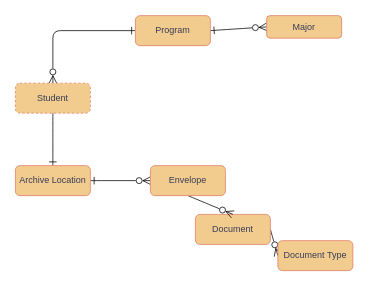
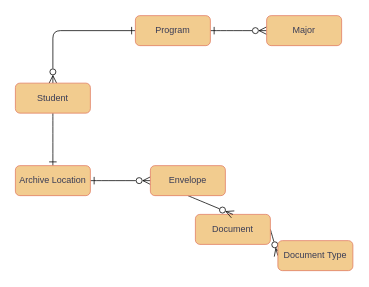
  <mxCell id="0" />
  <mxCell id="1" parent="0" />
  <mxCell id="2" style="edgeStyle=none;curved=0;rounded=1;orthogonalLoop=1;jettySize=auto;html=1;exitX=0.5;exitY=0;exitDx=0;exitDy=0;entryX=0;entryY=0.5;entryDx=0;entryDy=0;fontSize=12;startSize=8;endSize=8;endArrow=ERone;endFill=0;startArrow=ERzeroToMany;startFill=0;" edge="1" parent="1" source="4" target="6"><mxGeometry relative="1" as="geometry"><Array as="points"><mxPoint x="70" y="40" /></Array></mxGeometry></mxCell>
  <mxCell id="3" style="edgeStyle=none;curved=1;rounded=1;orthogonalLoop=1;jettySize=auto;html=1;exitX=0.5;exitY=1;exitDx=0;exitDy=0;entryX=0.5;entryY=0;entryDx=0;entryDy=0;fontSize=12;startSize=8;endSize=8;endArrow=ERone;endFill=0;" edge="1" parent="1" source="4" target="9"><mxGeometry relative="1" as="geometry" /></mxCell>
- <mxCell id="4" value="Student" style="whiteSpace=wrap;html=1;align=center;labelBackgroundColor=none;fillColor=#F2CC8F;strokeColor=#E07A5F;fontColor=#393C56;rounded=1;dashed=1;" vertex="1" parent="1"><mxGeometry x="20" y="110" width="100" height="40" as="geometry" /></mxCell>
+ <mxCell id="4" value="Student" style="whiteSpace=wrap;html=1;align=center;labelBackgroundColor=none;fillColor=#F2CC8F;strokeColor=#E07A5F;fontColor=#393C56;rounded=1;" vertex="1" parent="1"><mxGeometry x="20" y="110" width="100" height="40" as="geometry" /></mxCell>
  <mxCell id="5" style="edgeStyle=none;curved=1;rounded=1;orthogonalLoop=1;jettySize=auto;html=1;exitX=1;exitY=0.5;exitDx=0;exitDy=0;entryX=0;entryY=0.5;entryDx=0;entryDy=0;fontSize=12;startSize=8;endSize=8;endArrow=ERzeroToMany;endFill=0;startArrow=ERone;startFill=0;" edge="1" parent="1" source="6" target="7"><mxGeometry relative="1" as="geometry" /></mxCell>
  <mxCell id="6" value="Program" style="whiteSpace=wrap;html=1;align=center;labelBackgroundColor=none;fillColor=#F2CC8F;strokeColor=#E07A5F;fontColor=#393C56;rounded=1;" vertex="1" parent="1"><mxGeometry x="180" y="20" width="100" height="40" as="geometry" /></mxCell>
- <mxCell id="7" value="Major" style="whiteSpace=wrap;html=1;align=center;labelBackgroundColor=none;fillColor=#F2CC8F;strokeColor=#E07A5F;fontColor=#393C56;rounded=1;" vertex="1" parent="1"><mxGeometry x="355" y="20" width="100" height="30" as="geometry" /></mxCell>
+ <mxCell id="7" value="Major" style="whiteSpace=wrap;html=1;align=center;labelBackgroundColor=none;fillColor=#F2CC8F;strokeColor=#E07A5F;fontColor=#393C56;rounded=1;" vertex="1" parent="1"><mxGeometry x="355" y="20" width="100" height="40" as="geometry" /></mxCell>
  <mxCell id="8" style="edgeStyle=none;curved=1;rounded=1;orthogonalLoop=1;jettySize=auto;html=1;exitX=1;exitY=0.5;exitDx=0;exitDy=0;entryX=0;entryY=0.5;entryDx=0;entryDy=0;fontSize=12;startSize=8;endSize=8;endArrow=ERzeroToMany;endFill=0;startArrow=ERone;startFill=0;" edge="1" parent="1" source="9" target="14"><mxGeometry relative="1" as="geometry" /></mxCell>
  <mxCell id="9" value="Archive Location" style="whiteSpace=wrap;html=1;align=center;labelBackgroundColor=none;fillColor=#F2CC8F;strokeColor=#E07A5F;fontColor=#393C56;rounded=1;" vertex="1" parent="1"><mxGeometry x="20" y="220" width="100" height="40" as="geometry" /></mxCell>
  <mxCell id="10" style="edgeStyle=none;curved=1;rounded=1;orthogonalLoop=1;jettySize=auto;html=1;exitX=1;exitY=0.5;exitDx=0;exitDy=0;entryX=0;entryY=0.5;entryDx=0;entryDy=0;fontSize=12;startSize=8;endSize=8;endArrow=ERzeroToMany;endFill=0;" edge="1" parent="1" source="11" target="12"><mxGeometry relative="1" as="geometry" /></mxCell>
  <mxCell id="11" value="Document" style="whiteSpace=wrap;html=1;align=center;labelBackgroundColor=none;fillColor=#F2CC8F;strokeColor=#E07A5F;fontColor=#393C56;rounded=1;" vertex="1" parent="1"><mxGeometry x="260" y="285" width="100" height="40" as="geometry" /></mxCell>
  <mxCell id="12" value="Document Type" style="whiteSpace=wrap;html=1;align=center;labelBackgroundColor=none;fillColor=#F2CC8F;strokeColor=#E07A5F;fontColor=#393C56;rounded=1;" vertex="1" parent="1"><mxGeometry x="370" y="320" width="100" height="40" as="geometry" /></mxCell>
  <mxCell id="13" style="edgeStyle=none;curved=1;rounded=1;orthogonalLoop=1;jettySize=auto;html=1;exitX=0.5;exitY=1;exitDx=0;exitDy=0;entryX=0.5;entryY=0;entryDx=0;entryDy=0;fontSize=12;startSize=8;endSize=8;endArrow=ERzeroToMany;endFill=0;" edge="1" parent="1" source="14" target="11"><mxGeometry relative="1" as="geometry" /></mxCell>
  <mxCell id="14" value="Envelope" style="whiteSpace=wrap;html=1;align=center;labelBackgroundColor=none;fillColor=#F2CC8F;strokeColor=#E07A5F;fontColor=#393C56;rounded=1;" vertex="1" parent="1"><mxGeometry x="200" y="220" width="100" height="40" as="geometry" /></mxCell>
